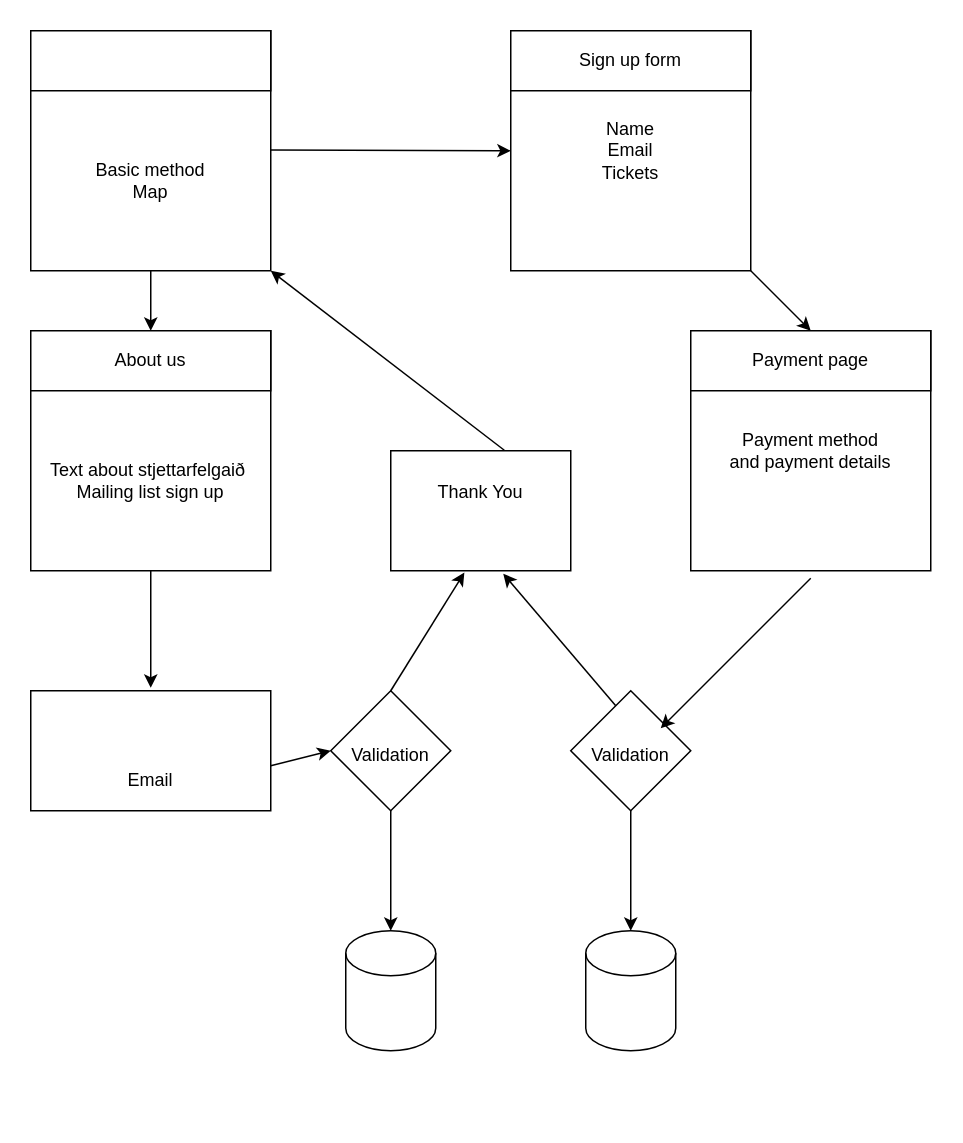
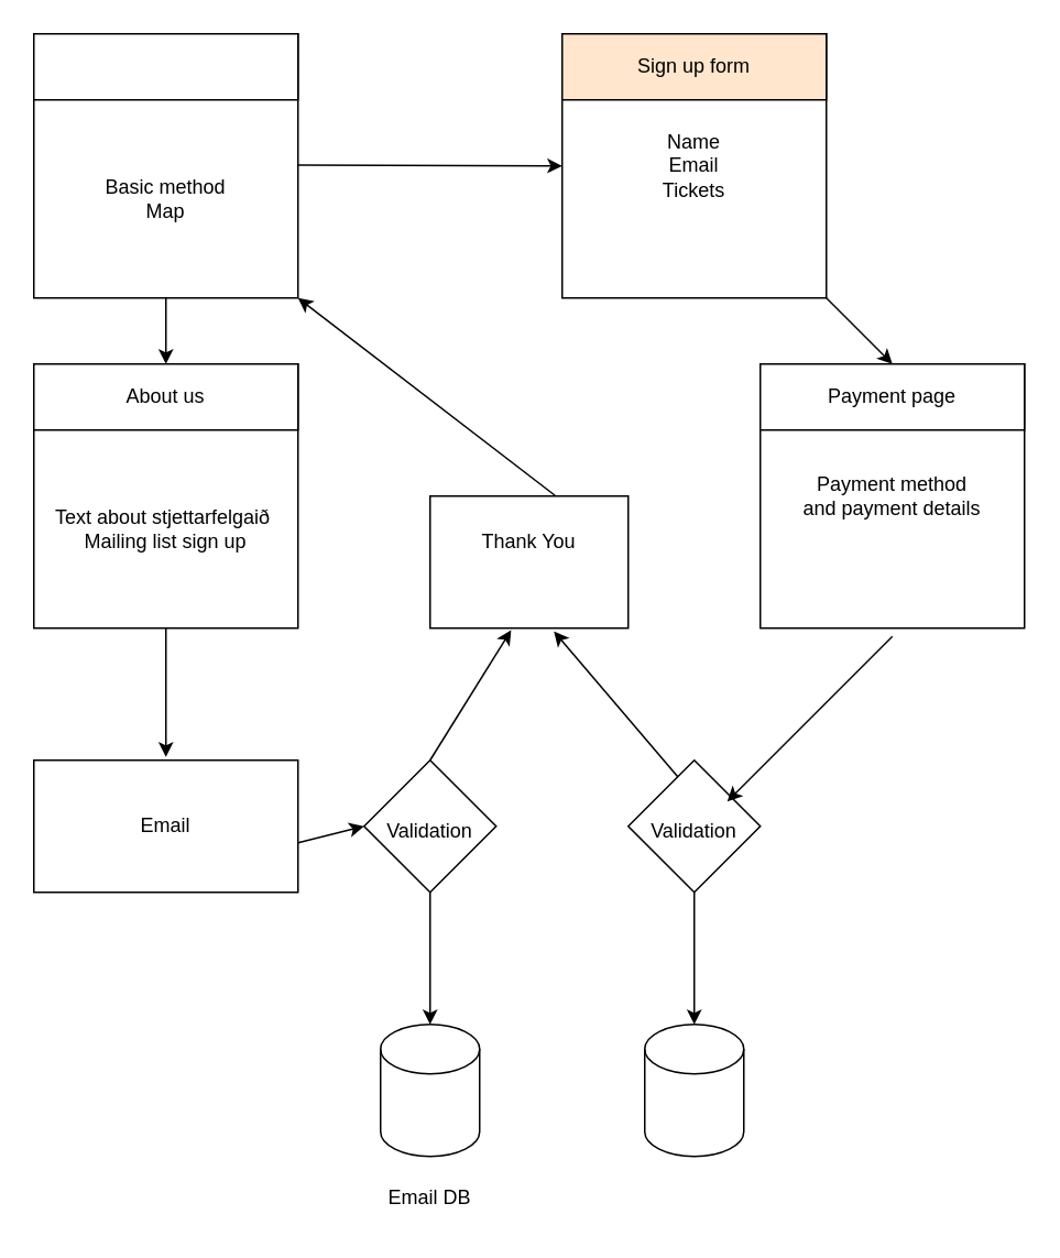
  <mxCell id="0" />
  <mxCell id="1" parent="0" />
  <mxCell id="2" value="" style="rhombus;whiteSpace=wrap;html=1;" vertex="1" parent="1"><mxGeometry x="220" y="460" width="80" height="80" as="geometry" /></mxCell>
  <mxCell id="3" value="Validation" style="rounded=0;whiteSpace=wrap;html=1;strokeColor=none;" vertex="1" parent="1"><mxGeometry x="240" y="490" width="40" height="25" as="geometry" /></mxCell>
  <mxCell id="4" value="" style="rhombus;whiteSpace=wrap;html=1;" vertex="1" parent="1"><mxGeometry x="380" y="460" width="80" height="80" as="geometry" /></mxCell>
  <mxCell id="5" value="" style="whiteSpace=wrap;html=1;aspect=fixed;" parent="1" vertex="1"><mxGeometry x="20" y="20" width="160" height="160" as="geometry" /></mxCell>
  <mxCell id="6" value="" style="rounded=0;whiteSpace=wrap;html=1;" parent="1" vertex="1"><mxGeometry x="20" y="20" width="160" height="40" as="geometry" /></mxCell>
  <mxCell id="7" value="Basic method&lt;div&gt;Map&lt;/div&gt;" style="text;html=1;align=center;verticalAlign=middle;whiteSpace=wrap;rounded=0;" parent="1" vertex="1"><mxGeometry x="20" y="60" width="160" height="120" as="geometry" /></mxCell>
  <mxCell id="8" value="Name&lt;div&gt;&lt;span style=&quot;background-color: transparent; color: light-dark(rgb(0, 0, 0), rgb(255, 255, 255));&quot;&gt;Email&lt;/span&gt;&lt;div&gt;&lt;div&gt;&lt;span style=&quot;background-color: transparent; color: light-dark(rgb(0, 0, 0), rgb(255, 255, 255));&quot;&gt;Tickets&lt;/span&gt;&lt;/div&gt;&lt;/div&gt;&lt;/div&gt;" style="whiteSpace=wrap;html=1;aspect=fixed;" parent="1" vertex="1"><mxGeometry x="340" y="20" width="160" height="160" as="geometry" /></mxCell>
- <mxCell id="9" value="Sign up form" style="rounded=0;whiteSpace=wrap;html=1;" parent="1" vertex="1"><mxGeometry x="340" y="20" width="160" height="40" as="geometry" /></mxCell>
+ <mxCell id="9" value="Sign up form" style="rounded=0;whiteSpace=wrap;html=1;fillColor=#ffe6cc;" parent="1" vertex="1"><mxGeometry x="340" y="20" width="160" height="40" as="geometry" /></mxCell>
  <mxCell id="10" value="" style="whiteSpace=wrap;html=1;aspect=fixed;" parent="1" vertex="1"><mxGeometry x="20" y="220" width="160" height="160" as="geometry" /></mxCell>
  <mxCell id="11" value="" style="rounded=0;whiteSpace=wrap;html=1;" parent="1" vertex="1"><mxGeometry x="20" y="220" width="160" height="40" as="geometry" /></mxCell>
  <mxCell id="12" value="Text about stjettarfelgaið&amp;nbsp;&lt;div&gt;Mailing list sign up&lt;/div&gt;" style="text;html=1;align=center;verticalAlign=middle;whiteSpace=wrap;rounded=0;" parent="1" vertex="1"><mxGeometry x="20" y="260" width="160" height="120" as="geometry" /></mxCell>
  <mxCell id="13" value="About us" style="text;html=1;align=center;verticalAlign=middle;whiteSpace=wrap;rounded=0;" parent="1" vertex="1"><mxGeometry x="20" y="220" width="160" height="40" as="geometry" /></mxCell>
  <mxCell id="14" value="Payment method&lt;div&gt;and payment details&lt;/div&gt;" style="whiteSpace=wrap;html=1;aspect=fixed;" parent="1" vertex="1"><mxGeometry x="460" y="220" width="160" height="160" as="geometry" /></mxCell>
  <mxCell id="15" value="Payment page" style="rounded=0;whiteSpace=wrap;html=1;" parent="1" vertex="1"><mxGeometry x="460" y="220" width="160" height="40" as="geometry" /></mxCell>
  <mxCell id="16" value="" style="endArrow=classic;html=1;rounded=0;entryX=0;entryY=0.5;entryDx=0;entryDy=0;" parent="1" target="8" edge="1"><mxGeometry width="50" height="50" relative="1" as="geometry"><mxPoint x="180" y="99.5" as="sourcePoint" /><mxPoint x="299" y="99.5" as="targetPoint" /><Array as="points" /></mxGeometry></mxCell>
  <mxCell id="17" value="" style="endArrow=classic;html=1;rounded=0;entryX=0.5;entryY=0;entryDx=0;entryDy=0;" parent="1" target="15" edge="1"><mxGeometry width="50" height="50" relative="1" as="geometry"><mxPoint x="500" y="180" as="sourcePoint" /><mxPoint x="550" y="130" as="targetPoint" /></mxGeometry></mxCell>
  <mxCell id="18" value="" style="rounded=0;whiteSpace=wrap;html=1;" vertex="1" parent="1"><mxGeometry x="260" y="300" width="120" height="80" as="geometry" /></mxCell>
  <mxCell id="19" value="Thank You" style="text;html=1;align=center;verticalAlign=middle;whiteSpace=wrap;rounded=0;" vertex="1" parent="1"><mxGeometry x="290" y="312.5" width="60" height="30" as="geometry" /></mxCell>
  <mxCell id="20" style="edgeStyle=orthogonalEdgeStyle;rounded=0;orthogonalLoop=1;jettySize=auto;html=1;exitX=0.5;exitY=1;exitDx=0;exitDy=0;" edge="1" parent="1" source="19" target="19"><mxGeometry relative="1" as="geometry" /></mxCell>
  <mxCell id="21" value="" style="shape=cylinder3;whiteSpace=wrap;html=1;boundedLbl=1;backgroundOutline=1;size=15;" vertex="1" parent="1"><mxGeometry x="390" y="620" width="60" height="80" as="geometry" /></mxCell>
  <mxCell id="22" value="" style="shape=cylinder3;whiteSpace=wrap;html=1;boundedLbl=1;backgroundOutline=1;size=15;" vertex="1" parent="1"><mxGeometry x="230" y="620" width="60" height="80" as="geometry" /></mxCell>
  <mxCell id="23" value="" style="rounded=0;whiteSpace=wrap;html=1;" vertex="1" parent="1"><mxGeometry x="20" y="460" width="160" height="80" as="geometry" /></mxCell>
- <mxCell id="24" value="Email" style="text;html=1;align=center;verticalAlign=middle;whiteSpace=wrap;rounded=0;" vertex="1" parent="1"><mxGeometry x="70" y="505" width="60" height="30" as="geometry" /></mxCell>
+ <mxCell id="24" value="Email" style="text;html=1;align=center;verticalAlign=middle;whiteSpace=wrap;rounded=0;" vertex="1" parent="1"><mxGeometry x="70" y="485" width="60" height="30" as="geometry" /></mxCell>
  <mxCell id="25" value="" style="endArrow=classic;html=1;rounded=0;entryX=0.5;entryY=0;entryDx=0;entryDy=0;" edge="1" parent="1" target="13"><mxGeometry width="50" height="50" relative="1" as="geometry"><mxPoint x="100" y="180" as="sourcePoint" /><mxPoint x="150" y="130" as="targetPoint" /></mxGeometry></mxCell>
  <mxCell id="26" value="" style="endArrow=classic;html=1;rounded=0;exitX=0.5;exitY=1;exitDx=0;exitDy=0;" edge="1" parent="1" source="12"><mxGeometry width="50" height="50" relative="1" as="geometry"><mxPoint x="90" y="450" as="sourcePoint" /><mxPoint x="100" y="458" as="targetPoint" /></mxGeometry></mxCell>
  <mxCell id="27" value="" style="endArrow=classic;html=1;rounded=0;entryX=0;entryY=0.5;entryDx=0;entryDy=0;" edge="1" parent="1" target="2"><mxGeometry width="50" height="50" relative="1" as="geometry"><mxPoint x="180" y="510" as="sourcePoint" /><mxPoint x="230" y="460" as="targetPoint" /></mxGeometry></mxCell>
  <mxCell id="28" value="" style="endArrow=classic;html=1;rounded=0;entryX=0.5;entryY=0;entryDx=0;entryDy=0;entryPerimeter=0;" edge="1" parent="1" target="22"><mxGeometry width="50" height="50" relative="1" as="geometry"><mxPoint x="260" y="540" as="sourcePoint" /><mxPoint x="310" y="490" as="targetPoint" /></mxGeometry></mxCell>
  <mxCell id="29" value="" style="endArrow=classic;html=1;rounded=0;entryX=0.5;entryY=0;entryDx=0;entryDy=0;entryPerimeter=0;" edge="1" parent="1" target="21"><mxGeometry width="50" height="50" relative="1" as="geometry"><mxPoint x="420" y="540" as="sourcePoint" /><mxPoint x="470" y="490" as="targetPoint" /></mxGeometry></mxCell>
  <mxCell id="30" value="Validation" style="rounded=0;whiteSpace=wrap;html=1;strokeColor=none;" vertex="1" parent="1"><mxGeometry x="400" y="490" width="40" height="25" as="geometry" /></mxCell>
  <mxCell id="31" value="" style="endArrow=classic;html=1;rounded=0;exitX=0.5;exitY=0;exitDx=0;exitDy=0;entryX=0.409;entryY=1.014;entryDx=0;entryDy=0;entryPerimeter=0;" edge="1" parent="1" source="2" target="18"><mxGeometry width="50" height="50" relative="1" as="geometry"><mxPoint x="240" y="450" as="sourcePoint" /><mxPoint x="290" y="400" as="targetPoint" /></mxGeometry></mxCell>
  <mxCell id="32" value="" style="endArrow=classic;html=1;rounded=0;entryX=0.625;entryY=1.024;entryDx=0;entryDy=0;entryPerimeter=0;" edge="1" parent="1" target="18"><mxGeometry width="50" height="50" relative="1" as="geometry"><mxPoint x="410" y="470" as="sourcePoint" /><mxPoint x="460" y="420" as="targetPoint" /></mxGeometry></mxCell>
  <mxCell id="33" value="" style="endArrow=classic;html=1;rounded=0;" edge="1" parent="1"><mxGeometry width="50" height="50" relative="1" as="geometry"><mxPoint x="540" y="385" as="sourcePoint" /><mxPoint x="440" y="485" as="targetPoint" /></mxGeometry></mxCell>
+ <mxCell id="34" value="Email DB" style="text;html=1;align=center;verticalAlign=middle;whiteSpace=wrap;rounded=0;" vertex="1" parent="1"><mxGeometry x="230" y="710" width="60" height="30" as="geometry" /></mxCell>
  <mxCell id="35" value="" style="endArrow=classic;html=1;rounded=0;exitX=0.631;exitY=-0.004;exitDx=0;exitDy=0;exitPerimeter=0;entryX=1;entryY=1;entryDx=0;entryDy=0;" edge="1" parent="1" source="18" target="7"><mxGeometry width="50" height="50" relative="1" as="geometry"><mxPoint x="260" y="260" as="sourcePoint" /><mxPoint x="310" y="210" as="targetPoint" /></mxGeometry></mxCell>
